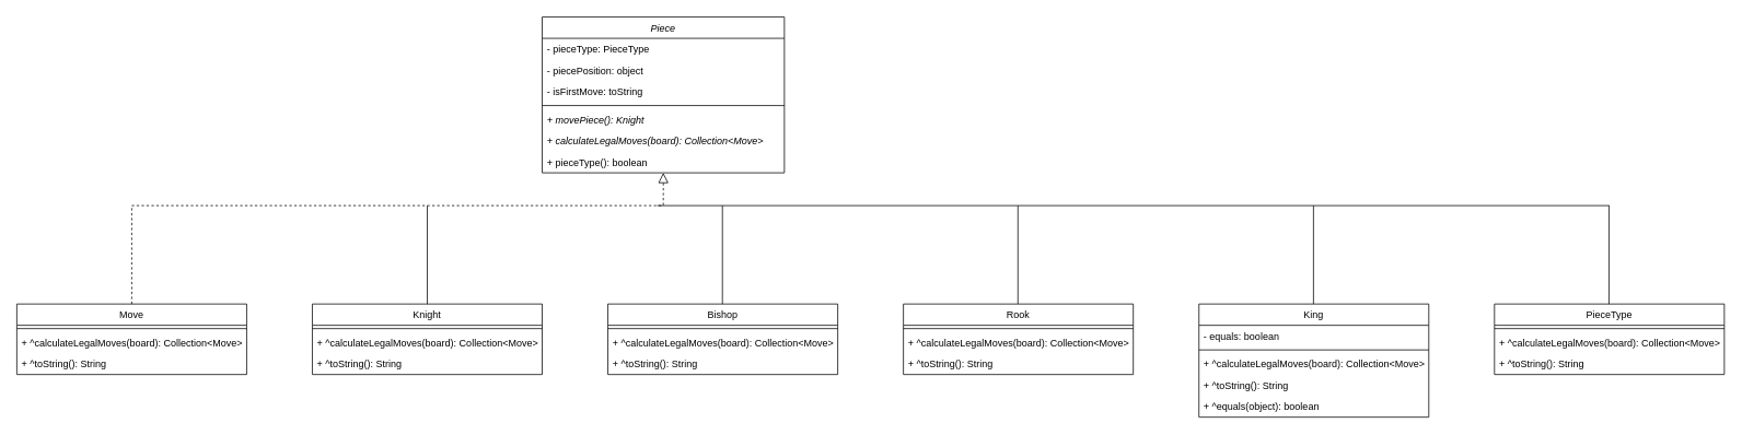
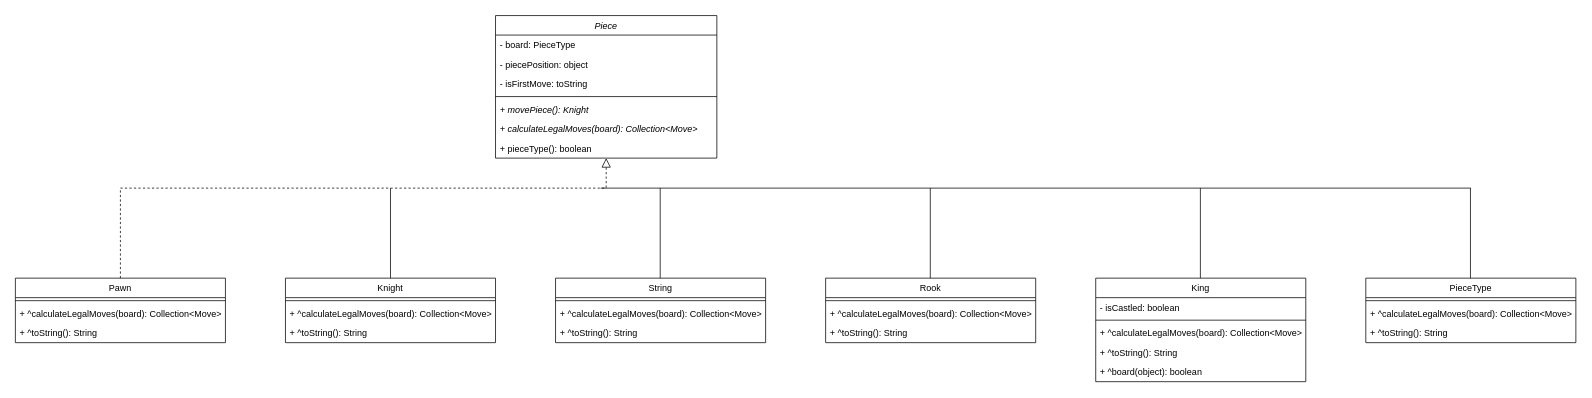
  <mxCell id="0" />
  <mxCell id="1" parent="0" />
  <mxCell id="2" value="Piece" style="swimlane;fontStyle=2;align=center;verticalAlign=top;childLayout=stackLayout;horizontal=1;startSize=26;horizontalStack=0;resizeParent=1;resizeLast=0;collapsible=1;marginBottom=0;rounded=0;shadow=0;strokeWidth=1;" parent="1" vertex="1"><mxGeometry x="660" y="20" width="295" height="190" as="geometry"><mxRectangle x="230" y="140" width="160" height="26" as="alternateBounds" /></mxGeometry></mxCell>
- <mxCell id="3" value="- pieceType: PieceType" style="text;align=left;verticalAlign=top;spacingLeft=4;spacingRight=4;overflow=hidden;rotatable=0;points=[[0,0.5],[1,0.5]];portConstraint=eastwest;" parent="2" vertex="1"><mxGeometry y="26" width="295" height="26" as="geometry" /></mxCell>
+ <mxCell id="3" value="- board: PieceType" style="text;align=left;verticalAlign=top;spacingLeft=4;spacingRight=4;overflow=hidden;rotatable=0;points=[[0,0.5],[1,0.5]];portConstraint=eastwest;" parent="2" vertex="1"><mxGeometry y="26" width="295" height="26" as="geometry" /></mxCell>
  <mxCell id="4" value="- piecePosition: object" style="text;align=left;verticalAlign=top;spacingLeft=4;spacingRight=4;overflow=hidden;rotatable=0;points=[[0,0.5],[1,0.5]];portConstraint=eastwest;rounded=0;shadow=0;html=0;" parent="2" vertex="1"><mxGeometry y="52" width="295" height="26" as="geometry" /></mxCell>
  <mxCell id="5" value="- isFirstMove: toString" style="text;align=left;verticalAlign=top;spacingLeft=4;spacingRight=4;overflow=hidden;rotatable=0;points=[[0,0.5],[1,0.5]];portConstraint=eastwest;rounded=0;shadow=0;html=0;" parent="2" vertex="1"><mxGeometry y="78" width="295" height="26" as="geometry" /></mxCell>
  <mxCell id="6" value="" style="line;html=1;strokeWidth=1;align=left;verticalAlign=middle;spacingTop=-1;spacingLeft=3;spacingRight=3;rotatable=0;labelPosition=right;points=[];portConstraint=eastwest;" parent="2" vertex="1"><mxGeometry y="104" width="295" height="8" as="geometry" /></mxCell>
  <mxCell id="7" value="+ movePiece(): Knight" style="text;align=left;verticalAlign=top;spacingLeft=4;spacingRight=4;overflow=hidden;rotatable=0;points=[[0,0.5],[1,0.5]];portConstraint=eastwest;fontStyle=2" parent="2" vertex="1"><mxGeometry y="112" width="295" height="26" as="geometry" /></mxCell>
  <mxCell id="8" value="+ calculateLegalMoves(board): Collection&lt;Move&gt; " style="text;align=left;verticalAlign=top;spacingLeft=4;spacingRight=4;overflow=hidden;rotatable=0;points=[[0,0.5],[1,0.5]];portConstraint=eastwest;fontStyle=2" vertex="1" parent="2"><mxGeometry y="138" width="295" height="26" as="geometry" /></mxCell>
  <mxCell id="9" value="+ pieceType(): boolean" style="text;align=left;verticalAlign=top;spacingLeft=4;spacingRight=4;overflow=hidden;rotatable=0;points=[[0,0.5],[1,0.5]];portConstraint=eastwest;fontStyle=0" vertex="1" parent="2"><mxGeometry y="164" width="295" height="26" as="geometry" /></mxCell>
- <mxCell id="10" value="Move" style="swimlane;fontStyle=0;align=center;verticalAlign=top;childLayout=stackLayout;horizontal=1;startSize=26;horizontalStack=0;resizeParent=1;resizeLast=0;collapsible=1;marginBottom=0;rounded=0;shadow=0;strokeWidth=1;" parent="1" vertex="1"><mxGeometry x="20" y="370" width="280" height="86" as="geometry"><mxRectangle x="130" y="380" width="160" height="26" as="alternateBounds" /></mxGeometry></mxCell>
+ <mxCell id="10" value="Pawn" style="swimlane;fontStyle=0;align=center;verticalAlign=top;childLayout=stackLayout;horizontal=1;startSize=26;horizontalStack=0;resizeParent=1;resizeLast=0;collapsible=1;marginBottom=0;rounded=0;shadow=0;strokeWidth=1;" parent="1" vertex="1"><mxGeometry x="20" y="370" width="280" height="86" as="geometry"><mxRectangle x="130" y="380" width="160" height="26" as="alternateBounds" /></mxGeometry></mxCell>
  <mxCell id="11" value="" style="line;html=1;strokeWidth=1;align=left;verticalAlign=middle;spacingTop=-1;spacingLeft=3;spacingRight=3;rotatable=0;labelPosition=right;points=[];portConstraint=eastwest;" parent="10" vertex="1"><mxGeometry y="26" width="280" height="8" as="geometry" /></mxCell>
  <mxCell id="12" value="+ ^calculateLegalMoves(board): Collection&lt;Move&gt;" style="text;align=left;verticalAlign=top;spacingLeft=4;spacingRight=4;overflow=hidden;rotatable=0;points=[[0,0.5],[1,0.5]];portConstraint=eastwest;" parent="10" vertex="1"><mxGeometry y="34" width="280" height="26" as="geometry" /></mxCell>
  <mxCell id="13" value="+ ^toString(): String" style="text;align=left;verticalAlign=top;spacingLeft=4;spacingRight=4;overflow=hidden;rotatable=0;points=[[0,0.5],[1,0.5]];portConstraint=eastwest;" vertex="1" parent="10"><mxGeometry y="60" width="280" height="26" as="geometry" /></mxCell>
  <mxCell id="14" value="" style="endArrow=block;endSize=10;endFill=0;shadow=0;strokeWidth=1;rounded=0;edgeStyle=elbowEdgeStyle;elbow=vertical;dashed=1;" parent="1" source="10" target="2" edge="1"><mxGeometry width="160" relative="1" as="geometry"><mxPoint x="530" y="303" as="sourcePoint" /><mxPoint x="530" y="303" as="targetPoint" /><Array as="points"><mxPoint x="310" y="250" /><mxPoint x="310" y="230" /><mxPoint x="330" y="210" /></Array></mxGeometry></mxCell>
  <mxCell id="15" value="Knight" style="swimlane;fontStyle=0;align=center;verticalAlign=top;childLayout=stackLayout;horizontal=1;startSize=26;horizontalStack=0;resizeParent=1;resizeLast=0;collapsible=1;marginBottom=0;rounded=0;shadow=0;strokeWidth=1;" vertex="1" parent="1"><mxGeometry x="380" y="370" width="280" height="86" as="geometry"><mxRectangle x="130" y="380" width="160" height="26" as="alternateBounds" /></mxGeometry></mxCell>
  <mxCell id="16" value="" style="line;html=1;strokeWidth=1;align=left;verticalAlign=middle;spacingTop=-1;spacingLeft=3;spacingRight=3;rotatable=0;labelPosition=right;points=[];portConstraint=eastwest;" vertex="1" parent="15"><mxGeometry y="26" width="280" height="8" as="geometry" /></mxCell>
  <mxCell id="17" value="+ ^calculateLegalMoves(board): Collection&lt;Move&gt;" style="text;align=left;verticalAlign=top;spacingLeft=4;spacingRight=4;overflow=hidden;rotatable=0;points=[[0,0.5],[1,0.5]];portConstraint=eastwest;" vertex="1" parent="15"><mxGeometry y="34" width="280" height="26" as="geometry" /></mxCell>
  <mxCell id="18" value="+ ^toString(): String" style="text;align=left;verticalAlign=top;spacingLeft=4;spacingRight=4;overflow=hidden;rotatable=0;points=[[0,0.5],[1,0.5]];portConstraint=eastwest;" vertex="1" parent="15"><mxGeometry y="60" width="280" height="26" as="geometry" /></mxCell>
- <mxCell id="19" value="Bishop" style="swimlane;fontStyle=0;align=center;verticalAlign=top;childLayout=stackLayout;horizontal=1;startSize=26;horizontalStack=0;resizeParent=1;resizeLast=0;collapsible=1;marginBottom=0;rounded=0;shadow=0;strokeWidth=1;" vertex="1" parent="1"><mxGeometry x="740" y="370" width="280" height="86" as="geometry"><mxRectangle x="130" y="380" width="160" height="26" as="alternateBounds" /></mxGeometry></mxCell>
+ <mxCell id="19" value="String" style="swimlane;fontStyle=0;align=center;verticalAlign=top;childLayout=stackLayout;horizontal=1;startSize=26;horizontalStack=0;resizeParent=1;resizeLast=0;collapsible=1;marginBottom=0;rounded=0;shadow=0;strokeWidth=1;" vertex="1" parent="1"><mxGeometry x="740" y="370" width="280" height="86" as="geometry"><mxRectangle x="130" y="380" width="160" height="26" as="alternateBounds" /></mxGeometry></mxCell>
  <mxCell id="20" value="" style="line;html=1;strokeWidth=1;align=left;verticalAlign=middle;spacingTop=-1;spacingLeft=3;spacingRight=3;rotatable=0;labelPosition=right;points=[];portConstraint=eastwest;" vertex="1" parent="19"><mxGeometry y="26" width="280" height="8" as="geometry" /></mxCell>
  <mxCell id="21" value="+ ^calculateLegalMoves(board): Collection&lt;Move&gt;" style="text;align=left;verticalAlign=top;spacingLeft=4;spacingRight=4;overflow=hidden;rotatable=0;points=[[0,0.5],[1,0.5]];portConstraint=eastwest;" vertex="1" parent="19"><mxGeometry y="34" width="280" height="26" as="geometry" /></mxCell>
  <mxCell id="22" value="+ ^toString(): String" style="text;align=left;verticalAlign=top;spacingLeft=4;spacingRight=4;overflow=hidden;rotatable=0;points=[[0,0.5],[1,0.5]];portConstraint=eastwest;" vertex="1" parent="19"><mxGeometry y="60" width="280" height="26" as="geometry" /></mxCell>
  <mxCell id="23" value="King" style="swimlane;fontStyle=0;align=center;verticalAlign=top;childLayout=stackLayout;horizontal=1;startSize=26;horizontalStack=0;resizeParent=1;resizeLast=0;collapsible=1;marginBottom=0;rounded=0;shadow=0;strokeWidth=1;" vertex="1" parent="1"><mxGeometry x="1460" y="370" width="280" height="138" as="geometry"><mxRectangle x="130" y="380" width="160" height="26" as="alternateBounds" /></mxGeometry></mxCell>
- <mxCell id="24" value="- equals: boolean" style="text;align=left;verticalAlign=top;spacingLeft=4;spacingRight=4;overflow=hidden;rotatable=0;points=[[0,0.5],[1,0.5]];portConstraint=eastwest;" vertex="1" parent="23"><mxGeometry y="26" width="280" height="26" as="geometry" /></mxCell>
+ <mxCell id="24" value="- isCastled: boolean" style="text;align=left;verticalAlign=top;spacingLeft=4;spacingRight=4;overflow=hidden;rotatable=0;points=[[0,0.5],[1,0.5]];portConstraint=eastwest;" vertex="1" parent="23"><mxGeometry y="26" width="280" height="26" as="geometry" /></mxCell>
  <mxCell id="25" value="" style="line;html=1;strokeWidth=1;align=left;verticalAlign=middle;spacingTop=-1;spacingLeft=3;spacingRight=3;rotatable=0;labelPosition=right;points=[];portConstraint=eastwest;" vertex="1" parent="23"><mxGeometry y="52" width="280" height="8" as="geometry" /></mxCell>
  <mxCell id="26" value="+ ^calculateLegalMoves(board): Collection&lt;Move&gt;" style="text;align=left;verticalAlign=top;spacingLeft=4;spacingRight=4;overflow=hidden;rotatable=0;points=[[0,0.5],[1,0.5]];portConstraint=eastwest;" vertex="1" parent="23"><mxGeometry y="60" width="280" height="26" as="geometry" /></mxCell>
  <mxCell id="27" value="+ ^toString(): String" style="text;align=left;verticalAlign=top;spacingLeft=4;spacingRight=4;overflow=hidden;rotatable=0;points=[[0,0.5],[1,0.5]];portConstraint=eastwest;" vertex="1" parent="23"><mxGeometry y="86" width="280" height="26" as="geometry" /></mxCell>
- <mxCell id="28" value="+ ^equals(object): boolean" style="text;align=left;verticalAlign=top;spacingLeft=4;spacingRight=4;overflow=hidden;rotatable=0;points=[[0,0.5],[1,0.5]];portConstraint=eastwest;" vertex="1" parent="23"><mxGeometry y="112" width="280" height="26" as="geometry" /></mxCell>
+ <mxCell id="28" value="+ ^board(object): boolean" style="text;align=left;verticalAlign=top;spacingLeft=4;spacingRight=4;overflow=hidden;rotatable=0;points=[[0,0.5],[1,0.5]];portConstraint=eastwest;" vertex="1" parent="23"><mxGeometry y="112" width="280" height="26" as="geometry" /></mxCell>
  <mxCell id="29" value="" style="endArrow=none;html=1;rounded=0;endSize=10;elbow=vertical;exitX=0.5;exitY=0;exitDx=0;exitDy=0;" edge="1" parent="1" source="15"><mxGeometry width="50" height="50" relative="1" as="geometry"><mxPoint x="470" y="420" as="sourcePoint" /><mxPoint x="520" y="250" as="targetPoint" /></mxGeometry></mxCell>
  <mxCell id="30" value="" style="endArrow=none;html=1;rounded=0;endSize=10;elbow=vertical;exitX=0.5;exitY=0;exitDx=0;exitDy=0;" edge="1" parent="1"><mxGeometry width="50" height="50" relative="1" as="geometry"><mxPoint x="879.5" y="370" as="sourcePoint" /><mxPoint x="879.5" y="250" as="targetPoint" /></mxGeometry></mxCell>
  <mxCell id="31" value="" style="endArrow=none;html=1;rounded=0;endSize=10;elbow=vertical;exitX=0.5;exitY=0;exitDx=0;exitDy=0;" edge="1" parent="1"><mxGeometry width="50" height="50" relative="1" as="geometry"><mxPoint x="1599.5" y="370" as="sourcePoint" /><mxPoint x="1599.5" y="250" as="targetPoint" /></mxGeometry></mxCell>
  <mxCell id="32" value="PieceType" style="swimlane;fontStyle=0;align=center;verticalAlign=top;childLayout=stackLayout;horizontal=1;startSize=26;horizontalStack=0;resizeParent=1;resizeLast=0;collapsible=1;marginBottom=0;rounded=0;shadow=0;strokeWidth=1;" vertex="1" parent="1"><mxGeometry x="1820" y="370" width="280" height="86" as="geometry"><mxRectangle x="130" y="380" width="160" height="26" as="alternateBounds" /></mxGeometry></mxCell>
  <mxCell id="33" value="" style="line;html=1;strokeWidth=1;align=left;verticalAlign=middle;spacingTop=-1;spacingLeft=3;spacingRight=3;rotatable=0;labelPosition=right;points=[];portConstraint=eastwest;" vertex="1" parent="32"><mxGeometry y="26" width="280" height="8" as="geometry" /></mxCell>
  <mxCell id="34" value="+ ^calculateLegalMoves(board): Collection&lt;Move&gt;" style="text;align=left;verticalAlign=top;spacingLeft=4;spacingRight=4;overflow=hidden;rotatable=0;points=[[0,0.5],[1,0.5]];portConstraint=eastwest;" vertex="1" parent="32"><mxGeometry y="34" width="280" height="26" as="geometry" /></mxCell>
  <mxCell id="35" value="+ ^toString(): String" style="text;align=left;verticalAlign=top;spacingLeft=4;spacingRight=4;overflow=hidden;rotatable=0;points=[[0,0.5],[1,0.5]];portConstraint=eastwest;" vertex="1" parent="32"><mxGeometry y="60" width="280" height="26" as="geometry" /></mxCell>
  <mxCell id="36" value="" style="endArrow=none;html=1;rounded=0;endSize=10;elbow=vertical;exitX=0.5;exitY=0;exitDx=0;exitDy=0;" edge="1" parent="1"><mxGeometry width="50" height="50" relative="1" as="geometry"><mxPoint x="1959.5" y="370" as="sourcePoint" /><mxPoint x="1959.5" y="250" as="targetPoint" /></mxGeometry></mxCell>
  <mxCell id="37" value="Rook" style="swimlane;fontStyle=0;align=center;verticalAlign=top;childLayout=stackLayout;horizontal=1;startSize=26;horizontalStack=0;resizeParent=1;resizeLast=0;collapsible=1;marginBottom=0;rounded=0;shadow=0;strokeWidth=1;" vertex="1" parent="1"><mxGeometry x="1100" y="370" width="280" height="86" as="geometry"><mxRectangle x="130" y="380" width="160" height="26" as="alternateBounds" /></mxGeometry></mxCell>
  <mxCell id="38" value="" style="line;html=1;strokeWidth=1;align=left;verticalAlign=middle;spacingTop=-1;spacingLeft=3;spacingRight=3;rotatable=0;labelPosition=right;points=[];portConstraint=eastwest;" vertex="1" parent="37"><mxGeometry y="26" width="280" height="8" as="geometry" /></mxCell>
  <mxCell id="39" value="+ ^calculateLegalMoves(board): Collection&lt;Move&gt;" style="text;align=left;verticalAlign=top;spacingLeft=4;spacingRight=4;overflow=hidden;rotatable=0;points=[[0,0.5],[1,0.5]];portConstraint=eastwest;" vertex="1" parent="37"><mxGeometry y="34" width="280" height="26" as="geometry" /></mxCell>
  <mxCell id="40" value="+ ^toString(): String" style="text;align=left;verticalAlign=top;spacingLeft=4;spacingRight=4;overflow=hidden;rotatable=0;points=[[0,0.5],[1,0.5]];portConstraint=eastwest;" vertex="1" parent="37"><mxGeometry y="60" width="280" height="26" as="geometry" /></mxCell>
  <mxCell id="41" value="" style="endArrow=none;html=1;rounded=0;endSize=10;elbow=vertical;exitX=0.5;exitY=0;exitDx=0;exitDy=0;" edge="1" parent="1"><mxGeometry width="50" height="50" relative="1" as="geometry"><mxPoint x="1239.5" y="370" as="sourcePoint" /><mxPoint x="1239.5" y="250" as="targetPoint" /></mxGeometry></mxCell>
  <mxCell id="42" value="" style="endArrow=none;html=1;rounded=0;endSize=10;elbow=vertical;" edge="1" parent="1"><mxGeometry width="50" height="50" relative="1" as="geometry"><mxPoint x="800" y="250" as="sourcePoint" /><mxPoint x="1960" y="250" as="targetPoint" /></mxGeometry></mxCell>
